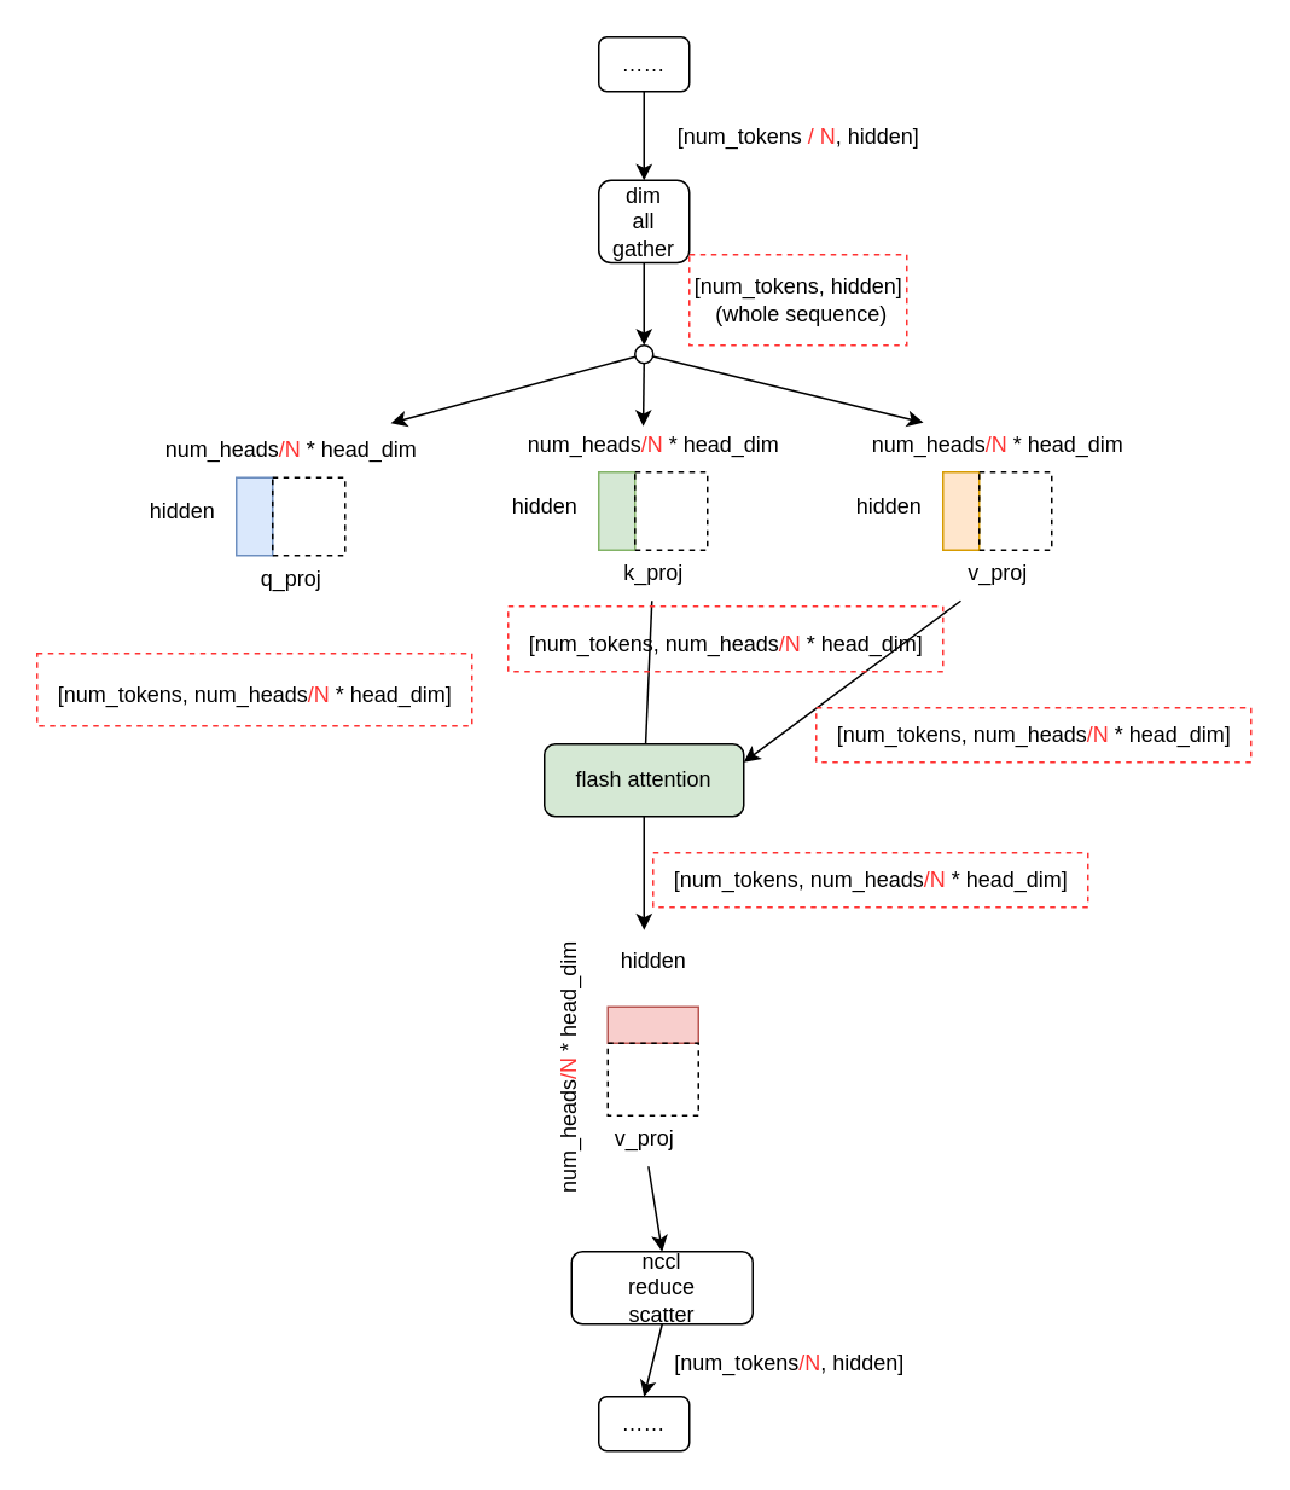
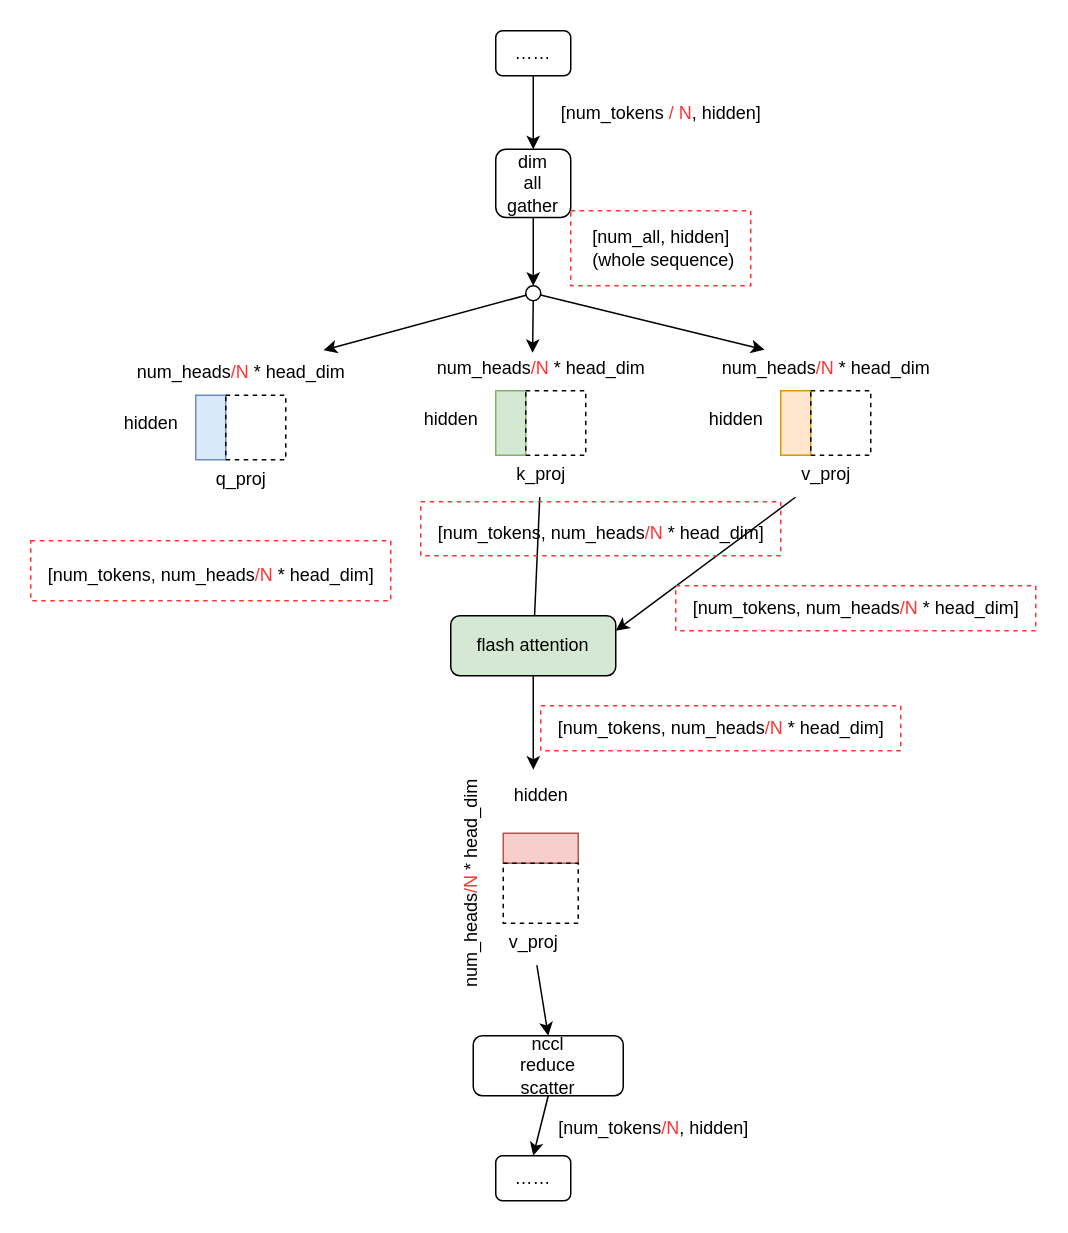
  <mxCell id="0" />
  <mxCell id="1" parent="0" />
  <mxCell id="2" style="rounded=0;orthogonalLoop=1;jettySize=auto;html=1;entryX=0.5;entryY=0;entryDx=0;entryDy=0;" edge="1" parent="1" source="3" target="5"><mxGeometry relative="1" as="geometry" /></mxCell>
  <mxCell id="3" value="……" style="rounded=1;whiteSpace=wrap;html=1;" vertex="1" parent="1"><mxGeometry x="330" y="20" width="50" height="30" as="geometry" /></mxCell>
  <mxCell id="4" style="edgeStyle=none;rounded=0;orthogonalLoop=1;jettySize=auto;html=1;entryX=0.5;entryY=0;entryDx=0;entryDy=0;" edge="1" parent="1" source="5" target="27"><mxGeometry relative="1" as="geometry"><mxPoint x="355" y="190" as="targetPoint" /></mxGeometry></mxCell>
  <mxCell id="5" value="&lt;div&gt;dim&lt;/div&gt;&lt;div&gt;all&lt;/div&gt;&lt;div&gt;gather&lt;br&gt;&lt;/div&gt;" style="rounded=1;whiteSpace=wrap;html=1;" vertex="1" parent="1"><mxGeometry x="330" y="99" width="50" height="45.5" as="geometry" /></mxCell>
  <mxCell id="6" value="&lt;div&gt;[num_tokens&lt;span style=&quot;color: rgb(255, 51, 51);&quot;&gt; / N&lt;/span&gt;, hidden]&lt;/div&gt;" style="text;html=1;align=center;verticalAlign=middle;resizable=0;points=[];autosize=1;strokeColor=none;fillColor=none;" vertex="1" parent="1"><mxGeometry x="360" y="60" width="160" height="30" as="geometry" /></mxCell>
- <mxCell id="7" value="&lt;div&gt;[num_tokens, hidden]&lt;/div&gt;&amp;nbsp;(whole sequence)" style="text;html=1;align=center;verticalAlign=middle;resizable=0;points=[];autosize=1;strokeColor=none;fillColor=none;" vertex="1" parent="1"><mxGeometry x="370" y="145" width="140" height="40" as="geometry" /></mxCell>
+ <mxCell id="7" value="&lt;div&gt;[num_all, hidden]&lt;/div&gt;&amp;nbsp;(whole sequence)" style="text;html=1;align=center;verticalAlign=middle;resizable=0;points=[];autosize=1;strokeColor=none;fillColor=none;" vertex="1" parent="1"><mxGeometry x="370" y="145" width="140" height="40" as="geometry" /></mxCell>
  <mxCell id="8" value="" style="group" vertex="1" connectable="0" parent="1"><mxGeometry x="70" y="233" width="170" height="101" as="geometry" /></mxCell>
  <mxCell id="9" value="&lt;div&gt;hidden&lt;/div&gt;" style="text;html=1;align=center;verticalAlign=middle;resizable=0;points=[];autosize=1;strokeColor=none;fillColor=none;" vertex="1" parent="8"><mxGeometry y="34.25" width="60" height="30" as="geometry" /></mxCell>
  <mxCell id="10" value="num_heads&lt;span style=&quot;color: rgb(255, 51, 51);&quot;&gt;/N&lt;/span&gt; * head_dim" style="text;html=1;align=center;verticalAlign=middle;resizable=0;points=[];autosize=1;strokeColor=none;fillColor=none;" vertex="1" parent="8"><mxGeometry x="10" width="160" height="30" as="geometry" /></mxCell>
  <mxCell id="11" value="" style="rounded=0;whiteSpace=wrap;html=1;fillColor=#dae8fc;strokeColor=#6c8ebf;" vertex="1" parent="8"><mxGeometry x="60" y="30" width="20" height="43" as="geometry" /></mxCell>
  <mxCell id="12" value="" style="rounded=0;whiteSpace=wrap;html=1;fillColor=none;dashed=1;" vertex="1" parent="8"><mxGeometry x="80" y="30" width="40" height="43" as="geometry" /></mxCell>
  <mxCell id="13" value="q_proj" style="text;html=1;align=center;verticalAlign=middle;resizable=0;points=[];autosize=1;strokeColor=none;fillColor=none;" vertex="1" parent="8"><mxGeometry x="60" y="71" width="60" height="30" as="geometry" /></mxCell>
  <mxCell id="14" value="" style="group" vertex="1" connectable="0" parent="1"><mxGeometry x="270" y="230" width="170" height="101" as="geometry" /></mxCell>
  <mxCell id="15" value="&lt;div&gt;hidden&lt;/div&gt;" style="text;html=1;align=center;verticalAlign=middle;resizable=0;points=[];autosize=1;strokeColor=none;fillColor=none;" vertex="1" parent="14"><mxGeometry y="34.25" width="60" height="30" as="geometry" /></mxCell>
  <mxCell id="16" value="num_heads&lt;span style=&quot;color: rgb(255, 51, 51);&quot;&gt;/N&lt;/span&gt; * head_dim" style="text;html=1;align=center;verticalAlign=middle;resizable=0;points=[];autosize=1;strokeColor=none;fillColor=none;" vertex="1" parent="14"><mxGeometry x="10" width="160" height="30" as="geometry" /></mxCell>
  <mxCell id="17" value="" style="rounded=0;whiteSpace=wrap;html=1;fillColor=#d5e8d4;strokeColor=#82b366;" vertex="1" parent="14"><mxGeometry x="60" y="30" width="20" height="43" as="geometry" /></mxCell>
  <mxCell id="18" value="" style="rounded=0;whiteSpace=wrap;html=1;fillColor=none;dashed=1;" vertex="1" parent="14"><mxGeometry x="80" y="30" width="40" height="43" as="geometry" /></mxCell>
  <mxCell id="19" value="k_proj" style="text;html=1;align=center;verticalAlign=middle;resizable=0;points=[];autosize=1;strokeColor=none;fillColor=none;" vertex="1" parent="14"><mxGeometry x="60" y="71" width="60" height="30" as="geometry" /></mxCell>
  <mxCell id="20" value="" style="group" vertex="1" connectable="0" parent="1"><mxGeometry x="460" y="230" width="170" height="101" as="geometry" /></mxCell>
  <mxCell id="21" value="&lt;div&gt;hidden&lt;/div&gt;" style="text;html=1;align=center;verticalAlign=middle;resizable=0;points=[];autosize=1;strokeColor=none;fillColor=none;" vertex="1" parent="20"><mxGeometry y="34.25" width="60" height="30" as="geometry" /></mxCell>
  <mxCell id="22" value="num_heads&lt;span style=&quot;color: rgb(255, 51, 51);&quot;&gt;/N&lt;/span&gt; * head_dim" style="text;html=1;align=center;verticalAlign=middle;resizable=0;points=[];autosize=1;strokeColor=none;fillColor=none;" vertex="1" parent="20"><mxGeometry x="10" width="160" height="30" as="geometry" /></mxCell>
  <mxCell id="23" value="" style="rounded=0;whiteSpace=wrap;html=1;fillColor=#ffe6cc;strokeColor=#d79b00;" vertex="1" parent="20"><mxGeometry x="60" y="30" width="20" height="43" as="geometry" /></mxCell>
  <mxCell id="24" value="" style="rounded=0;whiteSpace=wrap;html=1;fillColor=none;dashed=1;" vertex="1" parent="20"><mxGeometry x="80" y="30" width="40" height="43" as="geometry" /></mxCell>
  <mxCell id="25" value="v_proj" style="text;html=1;align=center;verticalAlign=middle;resizable=0;points=[];autosize=1;strokeColor=none;fillColor=none;" vertex="1" parent="20"><mxGeometry x="60" y="71" width="60" height="30" as="geometry" /></mxCell>
  <mxCell id="26" style="edgeStyle=none;rounded=0;orthogonalLoop=1;jettySize=auto;html=1;" edge="1" parent="1" source="27" target="10"><mxGeometry relative="1" as="geometry" /></mxCell>
  <mxCell id="27" value="" style="ellipse;whiteSpace=wrap;html=1;aspect=fixed;" vertex="1" parent="1"><mxGeometry x="350" y="190" width="10" height="10" as="geometry" /></mxCell>
  <mxCell id="28" style="edgeStyle=none;rounded=0;orthogonalLoop=1;jettySize=auto;html=1;entryX=0.466;entryY=0.158;entryDx=0;entryDy=0;entryPerimeter=0;" edge="1" parent="1" source="27" target="16"><mxGeometry relative="1" as="geometry" /></mxCell>
  <mxCell id="29" style="edgeStyle=none;rounded=0;orthogonalLoop=1;jettySize=auto;html=1;entryX=0.245;entryY=0.088;entryDx=0;entryDy=0;entryPerimeter=0;" edge="1" parent="1" source="27" target="22"><mxGeometry relative="1" as="geometry" /></mxCell>
  <mxCell id="30" value="flash attention" style="rounded=1;whiteSpace=wrap;html=1;fillColor=#d5e8d4;" vertex="1" parent="1"><mxGeometry x="300" y="410" width="110" height="40" as="geometry" /></mxCell>
  <mxCell id="31" value="[num_tokens, num_heads&lt;span style=&quot;color: rgb(255, 51, 51);&quot;&gt;/N&lt;/span&gt; * head_dim]" style="text;html=1;align=center;verticalAlign=middle;resizable=0;points=[];autosize=1;strokeColor=none;fillColor=none;" vertex="1" parent="1"><mxGeometry x="20" y="368" width="240" height="30" as="geometry" /></mxCell>
  <mxCell id="32" value="" style="edgeStyle=none;rounded=0;orthogonalLoop=1;jettySize=auto;html=1;endArrow=none;" edge="1" parent="1" source="19" target="30"><mxGeometry relative="1" as="geometry" /></mxCell>
  <mxCell id="33" value="[num_tokens, num_heads&lt;span style=&quot;color: rgb(255, 51, 51);&quot;&gt;/N&lt;/span&gt; * head_dim]" style="text;html=1;align=center;verticalAlign=middle;resizable=0;points=[];autosize=1;strokeColor=none;fillColor=none;" vertex="1" parent="1"><mxGeometry x="280" y="340" width="240" height="30" as="geometry" /></mxCell>
  <mxCell id="34" style="edgeStyle=none;rounded=0;orthogonalLoop=1;jettySize=auto;html=1;entryX=1;entryY=0.25;entryDx=0;entryDy=0;" edge="1" parent="1" source="25" target="30"><mxGeometry relative="1" as="geometry" /></mxCell>
  <mxCell id="35" value="[num_tokens, num_heads&lt;span style=&quot;color: rgb(255, 51, 51);&quot;&gt;/N&lt;/span&gt; * head_dim]" style="text;html=1;align=center;verticalAlign=middle;resizable=0;points=[];autosize=1;strokeColor=none;fillColor=none;" vertex="1" parent="1"><mxGeometry x="450" y="390" width="240" height="30" as="geometry" /></mxCell>
  <mxCell id="36" value="" style="group" vertex="1" connectable="0" parent="1"><mxGeometry x="300" y="490" width="200" height="183" as="geometry" /></mxCell>
  <mxCell id="37" value="" style="rounded=0;whiteSpace=wrap;html=1;fillColor=#f8cecc;strokeColor=#b85450;" vertex="1" parent="36"><mxGeometry x="35.0" y="65" width="50" height="20" as="geometry" /></mxCell>
  <mxCell id="38" value="" style="rounded=0;whiteSpace=wrap;html=1;fillColor=none;dashed=1;" vertex="1" parent="36"><mxGeometry x="35.0" y="85" width="50" height="40" as="geometry" /></mxCell>
  <mxCell id="39" value="v_proj" style="text;html=1;align=center;verticalAlign=middle;resizable=0;points=[];autosize=1;strokeColor=none;fillColor=none;" vertex="1" parent="36"><mxGeometry x="25.0" y="123" width="60" height="30" as="geometry" /></mxCell>
  <mxCell id="40" value="num_heads&lt;span style=&quot;color: light-dark(rgb(255, 51, 51), rgb(255, 119, 119));&quot; data-mx-given-colors=&quot;{&amp;quot;color&amp;quot;:&amp;quot;rgb(255, 51, 51)&amp;quot;}&quot;&gt;/N&lt;/span&gt; * head_dim" style="text;whiteSpace=wrap;html=1;rotation=270;" vertex="1" parent="36"><mxGeometry x="-65.0" y="65" width="170" height="40" as="geometry" /></mxCell>
  <mxCell id="41" value="&lt;div&gt;hidden&lt;/div&gt;" style="text;html=1;align=center;verticalAlign=middle;resizable=0;points=[];autosize=1;strokeColor=none;fillColor=none;" vertex="1" parent="36"><mxGeometry x="30.0" y="25" width="60" height="30" as="geometry" /></mxCell>
  <mxCell id="42" style="edgeStyle=none;rounded=0;orthogonalLoop=1;jettySize=auto;html=1;entryX=0.417;entryY=-0.079;entryDx=0;entryDy=0;entryPerimeter=0;" edge="1" parent="1" source="30" target="41"><mxGeometry relative="1" as="geometry" /></mxCell>
  <mxCell id="43" style="edgeStyle=none;rounded=0;orthogonalLoop=1;jettySize=auto;html=1;exitX=0.5;exitY=1;exitDx=0;exitDy=0;" edge="1" parent="1" source="44"><mxGeometry relative="1" as="geometry"><mxPoint x="355" y="770" as="targetPoint" /></mxGeometry></mxCell>
  <mxCell id="44" value="&lt;div&gt;nccl&lt;/div&gt;&lt;div&gt;reduce&lt;/div&gt;&lt;div&gt;scatter&lt;br&gt;&lt;/div&gt;" style="rounded=1;whiteSpace=wrap;html=1;" vertex="1" parent="1"><mxGeometry x="315" y="690" width="100" height="40" as="geometry" /></mxCell>
  <mxCell id="45" value="[num_tokens, num_heads&lt;span style=&quot;color: rgb(255, 51, 51);&quot;&gt;/N&lt;/span&gt; * head_dim]" style="text;html=1;align=center;verticalAlign=middle;resizable=0;points=[];autosize=1;strokeColor=none;fillColor=none;" vertex="1" parent="1"><mxGeometry x="360" y="470" width="240" height="30" as="geometry" /></mxCell>
  <mxCell id="46" style="edgeStyle=none;rounded=0;orthogonalLoop=1;jettySize=auto;html=1;entryX=0.5;entryY=0;entryDx=0;entryDy=0;" edge="1" parent="1" source="39" target="44"><mxGeometry relative="1" as="geometry"><mxPoint x="355" y="720" as="targetPoint" /></mxGeometry></mxCell>
  <mxCell id="47" value="&lt;div&gt;[num_tokens&lt;span style=&quot;color: rgb(255, 51, 51);&quot;&gt;/N&lt;/span&gt;, hidden]&lt;/div&gt;" style="text;html=1;align=center;verticalAlign=middle;resizable=0;points=[];autosize=1;strokeColor=none;fillColor=none;" vertex="1" parent="1"><mxGeometry x="360" y="737" width="150" height="30" as="geometry" /></mxCell>
  <mxCell id="48" value="……" style="rounded=1;whiteSpace=wrap;html=1;" vertex="1" parent="1"><mxGeometry x="330" y="770" width="50" height="30" as="geometry" /></mxCell>
  <mxCell id="49" value="" style="rounded=0;whiteSpace=wrap;html=1;fillColor=none;dashed=1;strokeColor=#FF3333;" vertex="1" parent="1"><mxGeometry x="380" y="140" width="120" height="50" as="geometry" /></mxCell>
  <mxCell id="50" value="" style="rounded=0;whiteSpace=wrap;html=1;fillColor=none;dashed=1;strokeColor=#FF3333;" vertex="1" parent="1"><mxGeometry x="20" y="360" width="240" height="40" as="geometry" /></mxCell>
  <mxCell id="51" value="" style="rounded=0;whiteSpace=wrap;html=1;fillColor=none;dashed=1;strokeColor=#FF3333;" vertex="1" parent="1"><mxGeometry x="280" y="334" width="240" height="36" as="geometry" /></mxCell>
  <mxCell id="52" value="" style="rounded=0;whiteSpace=wrap;html=1;fillColor=none;dashed=1;strokeColor=#FF3333;" vertex="1" parent="1"><mxGeometry x="450" y="390" width="240" height="30" as="geometry" /></mxCell>
  <mxCell id="53" value="" style="rounded=0;whiteSpace=wrap;html=1;fillColor=none;dashed=1;strokeColor=#FF3333;" vertex="1" parent="1"><mxGeometry x="360" y="470" width="240" height="30" as="geometry" /></mxCell>
